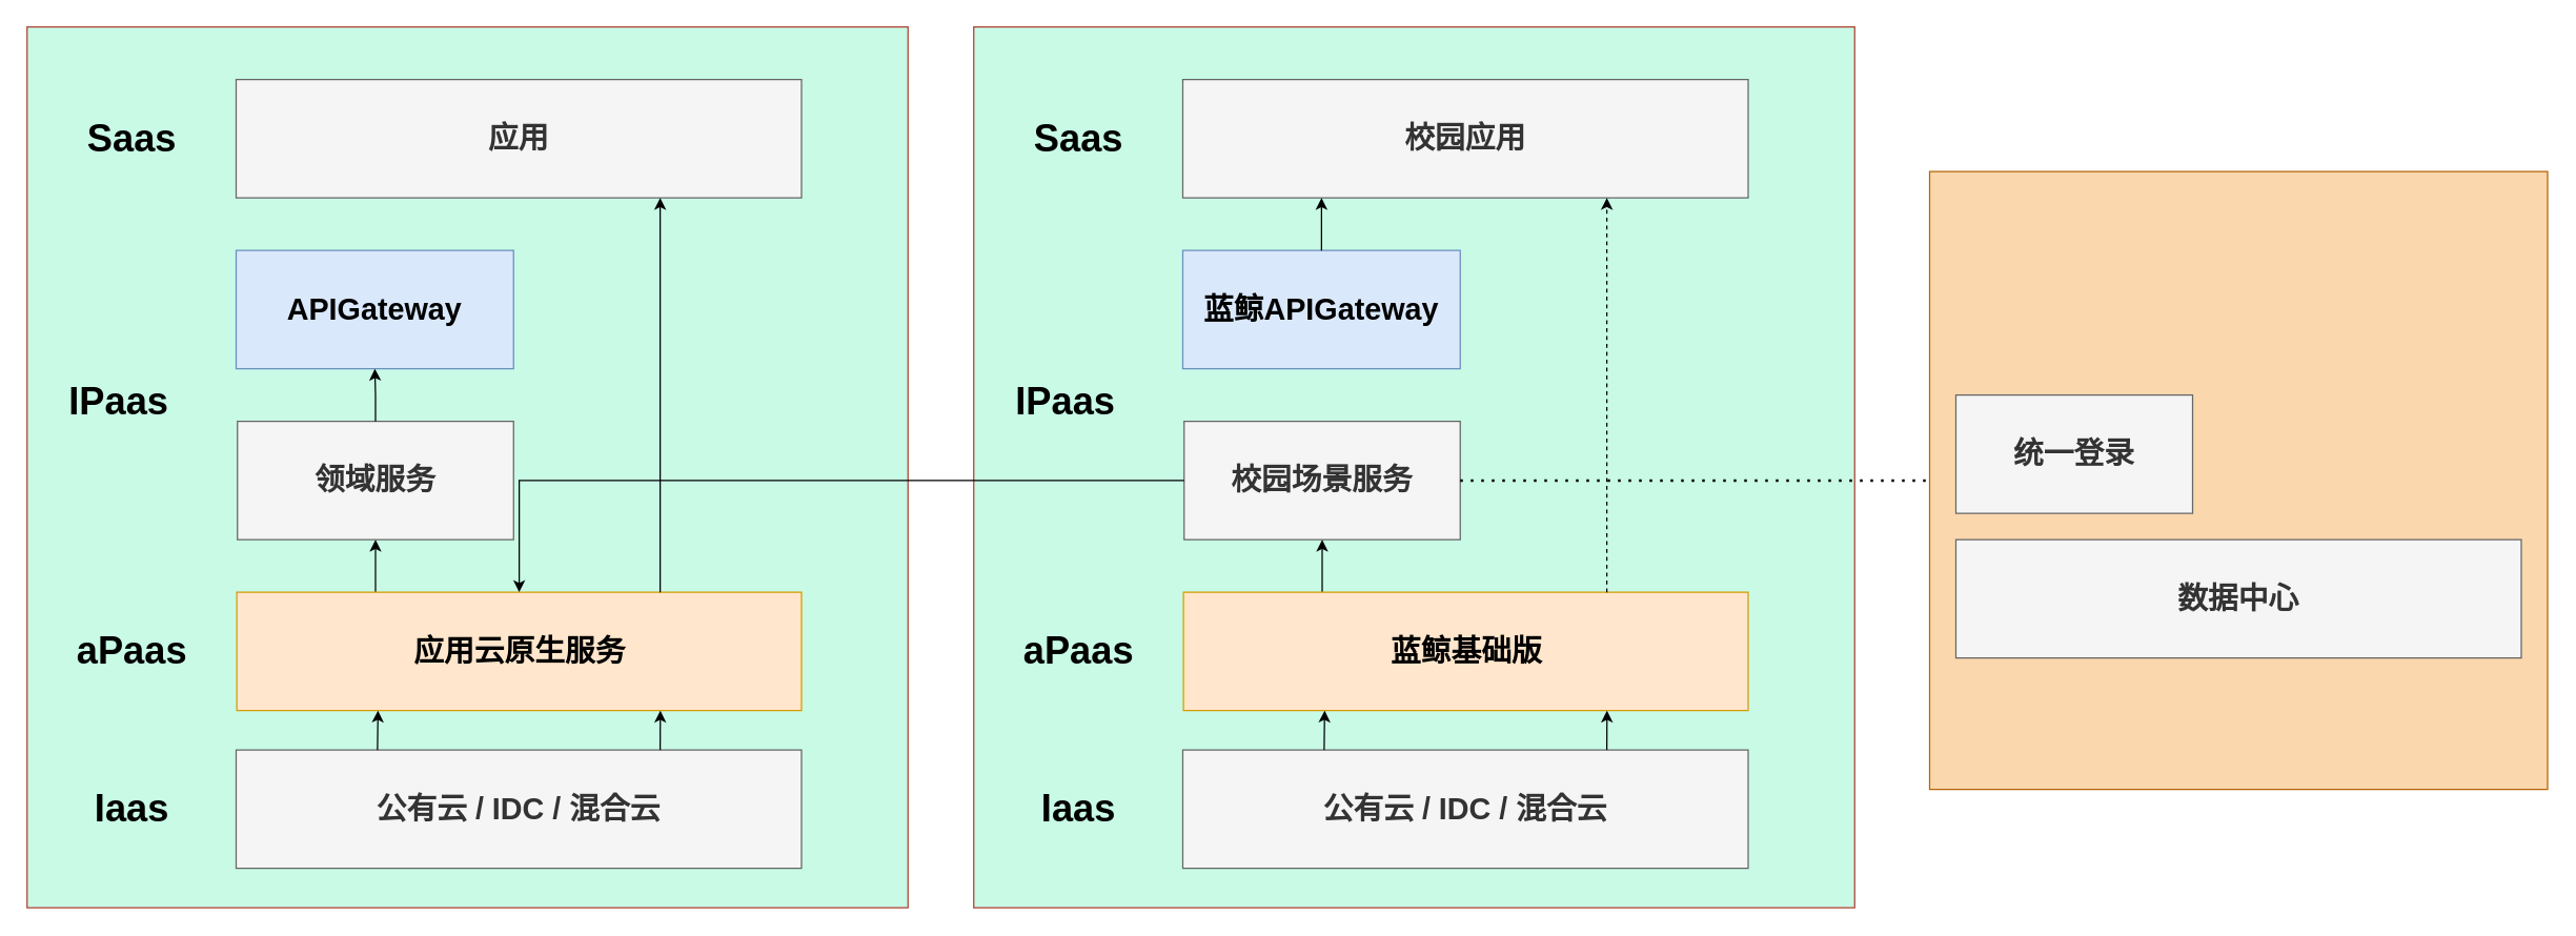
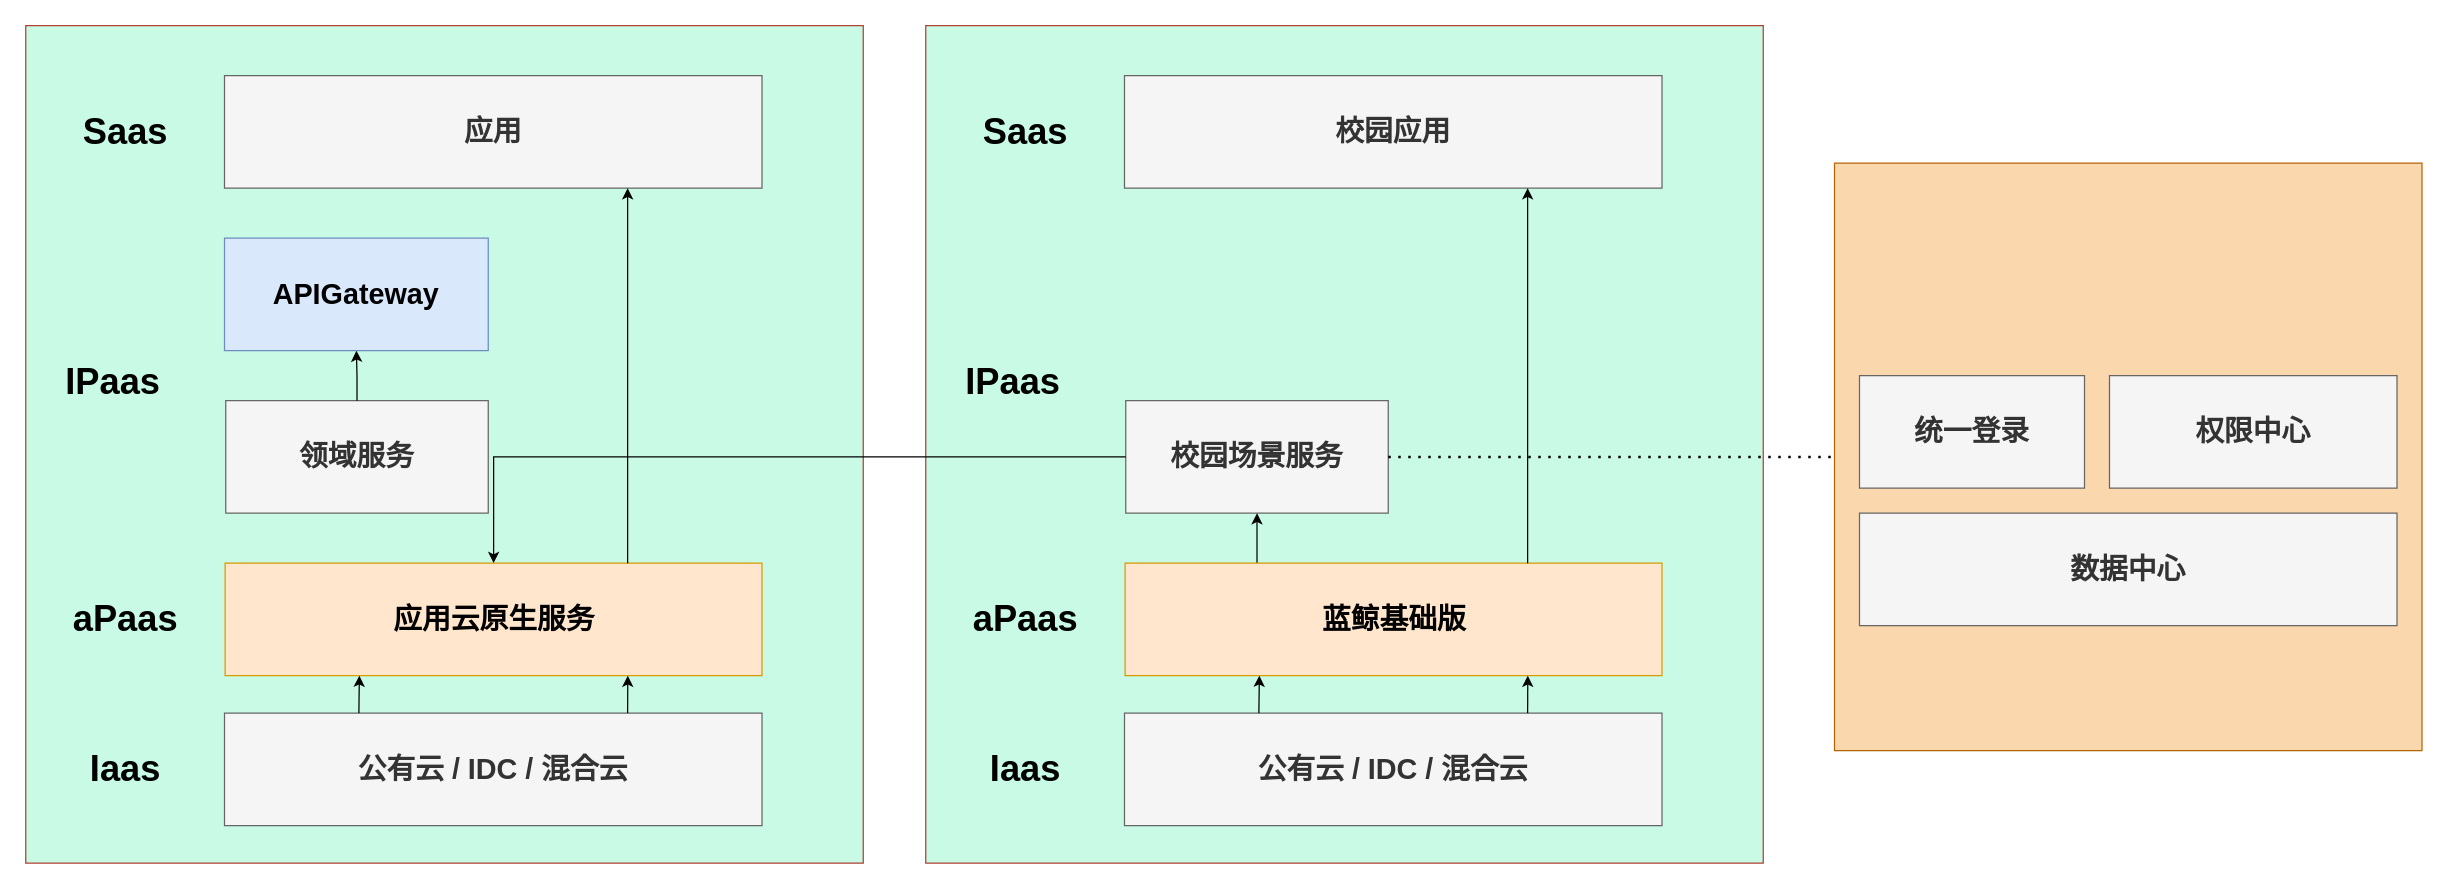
  <mxCell id="0" />
  <mxCell id="1" parent="0" />
  <mxCell id="2" value="" style="group" vertex="1" connectable="0" parent="1"><mxGeometry x="20" y="20" width="670" height="670" as="geometry" /></mxCell>
  <mxCell id="3" value="" style="whiteSpace=wrap;html=1;aspect=fixed;fontSize=29;fillColor=#C8FAE6;strokeColor=#ae4132;" vertex="1" parent="2"><mxGeometry width="670" height="670" as="geometry" /></mxCell>
  <mxCell id="4" value="&lt;b&gt;&lt;font style=&quot;font-size: 23px&quot;&gt;公有云 / IDC / 混合云&lt;/font&gt;&lt;/b&gt;" style="rounded=0;whiteSpace=wrap;html=1;fillColor=#f5f5f5;fontColor=#333333;strokeColor=#666666;" vertex="1" parent="2"><mxGeometry x="159" y="550" width="430" height="90" as="geometry" /></mxCell>
  <mxCell id="5" value="&lt;b&gt;&lt;font style=&quot;font-size: 29px&quot;&gt;Iaas&lt;/font&gt;&lt;/b&gt;" style="text;html=1;strokeColor=none;fillColor=none;align=center;verticalAlign=middle;whiteSpace=wrap;rounded=0;" vertex="1" parent="2"><mxGeometry x="50" y="580" width="60" height="30" as="geometry" /></mxCell>
  <mxCell id="6" value="&lt;b&gt;&lt;font style=&quot;font-size: 23px&quot;&gt;领域服务&lt;/font&gt;&lt;/b&gt;" style="rounded=0;whiteSpace=wrap;html=1;fillColor=#f5f5f5;fontColor=#333333;strokeColor=#666666;" vertex="1" parent="2"><mxGeometry x="160" y="300" width="210" height="90" as="geometry" /></mxCell>
  <mxCell id="7" value="&lt;b&gt;&lt;font style=&quot;font-size: 29px&quot;&gt;IPaas&lt;/font&gt;&lt;/b&gt;" style="text;html=1;strokeColor=none;fillColor=none;align=center;verticalAlign=middle;whiteSpace=wrap;rounded=0;" vertex="1" parent="2"><mxGeometry x="40" y="270" width="60" height="30" as="geometry" /></mxCell>
- <mxCell id="8" style="edgeStyle=orthogonalEdgeStyle;rounded=0;orthogonalLoop=1;jettySize=auto;html=1;fontSize=29;" edge="1" parent="2" source="9" target="6"><mxGeometry relative="1" as="geometry"><Array as="points"><mxPoint x="265" y="420" /><mxPoint x="265" y="420" /></Array></mxGeometry></mxCell>
  <mxCell id="9" value="&lt;span style=&quot;font-size: 23px&quot;&gt;&lt;b&gt;应用云原生服务&lt;/b&gt;&lt;/span&gt;" style="rounded=0;whiteSpace=wrap;html=1;fillColor=#ffe6cc;strokeColor=#d79b00;" vertex="1" parent="2"><mxGeometry x="159.5" y="430" width="429.5" height="90" as="geometry" /></mxCell>
  <mxCell id="10" style="edgeStyle=orthogonalEdgeStyle;rounded=0;orthogonalLoop=1;jettySize=auto;html=1;exitX=0.25;exitY=0;exitDx=0;exitDy=0;fontSize=29;entryX=0.25;entryY=1;entryDx=0;entryDy=0;" edge="1" parent="2" source="4" target="9"><mxGeometry relative="1" as="geometry" /></mxCell>
  <mxCell id="11" style="edgeStyle=orthogonalEdgeStyle;rounded=0;orthogonalLoop=1;jettySize=auto;html=1;exitX=0.75;exitY=0;exitDx=0;exitDy=0;entryX=0.75;entryY=1;entryDx=0;entryDy=0;fontSize=29;" edge="1" parent="2" source="4" target="9"><mxGeometry relative="1" as="geometry" /></mxCell>
  <mxCell id="12" value="&lt;span style=&quot;font-size: 23px&quot;&gt;&lt;b&gt;APIGateway&lt;/b&gt;&lt;/span&gt;" style="rounded=0;whiteSpace=wrap;html=1;fillColor=#dae8fc;strokeColor=#6c8ebf;" vertex="1" parent="2"><mxGeometry x="159" y="170" width="211" height="90" as="geometry" /></mxCell>
  <mxCell id="13" style="edgeStyle=orthogonalEdgeStyle;rounded=0;orthogonalLoop=1;jettySize=auto;html=1;fontSize=29;" edge="1" parent="2" source="6" target="12"><mxGeometry relative="1" as="geometry" /></mxCell>
  <mxCell id="14" value="&lt;b&gt;&lt;font style=&quot;font-size: 29px&quot;&gt;aPaas&lt;/font&gt;&lt;/b&gt;" style="text;html=1;strokeColor=none;fillColor=none;align=center;verticalAlign=middle;whiteSpace=wrap;rounded=0;" vertex="1" parent="2"><mxGeometry x="50" y="460" width="60" height="30" as="geometry" /></mxCell>
  <mxCell id="15" value="&lt;span style=&quot;font-size: 23px&quot;&gt;&lt;b&gt;应用&lt;/b&gt;&lt;/span&gt;" style="rounded=0;whiteSpace=wrap;html=1;fillColor=#f5f5f5;fontColor=#333333;strokeColor=#666666;" vertex="1" parent="2"><mxGeometry x="159" y="40" width="430" height="90" as="geometry" /></mxCell>
  <mxCell id="16" style="edgeStyle=orthogonalEdgeStyle;rounded=0;orthogonalLoop=1;jettySize=auto;html=1;entryX=0.75;entryY=1;entryDx=0;entryDy=0;fontSize=29;" edge="1" parent="2" source="9" target="15"><mxGeometry relative="1" as="geometry"><Array as="points"><mxPoint x="482" y="285" /></Array></mxGeometry></mxCell>
  <mxCell id="17" value="&lt;b&gt;&lt;font style=&quot;font-size: 29px&quot;&gt;Saas&lt;/font&gt;&lt;/b&gt;" style="text;html=1;strokeColor=none;fillColor=none;align=center;verticalAlign=middle;whiteSpace=wrap;rounded=0;" vertex="1" parent="2"><mxGeometry x="50" y="70" width="60" height="30" as="geometry" /></mxCell>
  <mxCell id="18" value="" style="group" vertex="1" connectable="0" parent="1"><mxGeometry x="740" y="20" width="670" height="670" as="geometry" /></mxCell>
  <mxCell id="19" value="" style="whiteSpace=wrap;html=1;aspect=fixed;fontSize=29;fillColor=#C8FAE6;strokeColor=#ae4132;" vertex="1" parent="18"><mxGeometry width="670" height="670" as="geometry" /></mxCell>
  <mxCell id="20" value="&lt;b&gt;&lt;font style=&quot;font-size: 23px&quot;&gt;公有云 / IDC / 混合云&lt;/font&gt;&lt;/b&gt;" style="rounded=0;whiteSpace=wrap;html=1;fillColor=#f5f5f5;fontColor=#333333;strokeColor=#666666;" vertex="1" parent="18"><mxGeometry x="159" y="550" width="430" height="90" as="geometry" /></mxCell>
  <mxCell id="21" value="&lt;b&gt;&lt;font style=&quot;font-size: 29px&quot;&gt;Iaas&lt;/font&gt;&lt;/b&gt;" style="text;html=1;strokeColor=none;fillColor=none;align=center;verticalAlign=middle;whiteSpace=wrap;rounded=0;" vertex="1" parent="18"><mxGeometry x="50" y="580" width="60" height="30" as="geometry" /></mxCell>
  <mxCell id="22" value="&lt;b&gt;&lt;font style=&quot;font-size: 23px&quot;&gt;校园场景服务&lt;/font&gt;&lt;/b&gt;" style="rounded=0;whiteSpace=wrap;html=1;fillColor=#f5f5f5;fontColor=#333333;strokeColor=#666666;" vertex="1" parent="18"><mxGeometry x="160" y="300" width="210" height="90" as="geometry" /></mxCell>
  <mxCell id="23" value="&lt;b&gt;&lt;font style=&quot;font-size: 29px&quot;&gt;IPaas&lt;/font&gt;&lt;/b&gt;" style="text;html=1;strokeColor=none;fillColor=none;align=center;verticalAlign=middle;whiteSpace=wrap;rounded=0;" vertex="1" parent="18"><mxGeometry x="40" y="270" width="60" height="30" as="geometry" /></mxCell>
  <mxCell id="24" style="edgeStyle=orthogonalEdgeStyle;rounded=0;orthogonalLoop=1;jettySize=auto;html=1;fontSize=29;" edge="1" parent="18" source="25" target="22"><mxGeometry relative="1" as="geometry"><Array as="points"><mxPoint x="265" y="420" /><mxPoint x="265" y="420" /></Array></mxGeometry></mxCell>
  <mxCell id="25" value="&lt;span style=&quot;font-size: 23px&quot;&gt;&lt;b&gt;蓝鲸基础版&lt;/b&gt;&lt;/span&gt;" style="rounded=0;whiteSpace=wrap;html=1;fillColor=#ffe6cc;strokeColor=#d79b00;" vertex="1" parent="18"><mxGeometry x="159.5" y="430" width="429.5" height="90" as="geometry" /></mxCell>
  <mxCell id="26" style="edgeStyle=orthogonalEdgeStyle;rounded=0;orthogonalLoop=1;jettySize=auto;html=1;exitX=0.25;exitY=0;exitDx=0;exitDy=0;fontSize=29;entryX=0.25;entryY=1;entryDx=0;entryDy=0;" edge="1" parent="18" source="20" target="25"><mxGeometry relative="1" as="geometry" /></mxCell>
  <mxCell id="27" style="edgeStyle=orthogonalEdgeStyle;rounded=0;orthogonalLoop=1;jettySize=auto;html=1;exitX=0.75;exitY=0;exitDx=0;exitDy=0;entryX=0.75;entryY=1;entryDx=0;entryDy=0;fontSize=29;" edge="1" parent="18" source="20" target="25"><mxGeometry relative="1" as="geometry" /></mxCell>
- <mxCell id="28" value="&lt;span style=&quot;font-size: 23px&quot;&gt;&lt;b&gt;蓝鲸APIGateway&lt;/b&gt;&lt;/span&gt;" style="rounded=0;whiteSpace=wrap;html=1;fillColor=#dae8fc;strokeColor=#6c8ebf;" vertex="1" parent="18"><mxGeometry x="159" y="170" width="211" height="90" as="geometry" /></mxCell>
  <mxCell id="29" style="edgeStyle=orthogonalEdgeStyle;rounded=0;orthogonalLoop=1;jettySize=auto;html=1;fontSize=29;" edge="1" parent="18" source="22" target="9"><mxGeometry relative="1" as="geometry" /></mxCell>
  <mxCell id="30" value="&lt;b&gt;&lt;font style=&quot;font-size: 29px&quot;&gt;aPaas&lt;/font&gt;&lt;/b&gt;" style="text;html=1;strokeColor=none;fillColor=none;align=center;verticalAlign=middle;whiteSpace=wrap;rounded=0;" vertex="1" parent="18"><mxGeometry x="50" y="460" width="60" height="30" as="geometry" /></mxCell>
  <mxCell id="31" value="&lt;b style=&quot;font-size: 23px&quot;&gt;校园应用&lt;/b&gt;" style="rounded=0;whiteSpace=wrap;html=1;fillColor=#f5f5f5;fontColor=#333333;strokeColor=#666666;" vertex="1" parent="18"><mxGeometry x="159" y="40" width="430" height="90" as="geometry" /></mxCell>
- <mxCell id="32" style="edgeStyle=orthogonalEdgeStyle;rounded=0;orthogonalLoop=1;jettySize=auto;html=1;entryX=0.75;entryY=1;entryDx=0;entryDy=0;fontSize=29;dashed=1;" edge="1" parent="18" source="25" target="31"><mxGeometry relative="1" as="geometry"><Array as="points"><mxPoint x="482" y="285" /></Array></mxGeometry></mxCell>
- <mxCell id="33" style="edgeStyle=orthogonalEdgeStyle;rounded=0;orthogonalLoop=1;jettySize=auto;html=1;fontSize=29;" edge="1" parent="18" source="28" target="31"><mxGeometry relative="1" as="geometry"><mxPoint x="265" y="140" as="targetPoint" /><Array as="points"><mxPoint x="265" y="140" /><mxPoint x="265" y="140" /></Array></mxGeometry></mxCell>
+ <mxCell id="32" style="edgeStyle=orthogonalEdgeStyle;rounded=0;orthogonalLoop=1;jettySize=auto;html=1;entryX=0.75;entryY=1;entryDx=0;entryDy=0;fontSize=29;" edge="1" parent="18" source="25" target="31"><mxGeometry relative="1" as="geometry"><Array as="points"><mxPoint x="482" y="285" /></Array></mxGeometry></mxCell>
  <mxCell id="34" value="&lt;b&gt;&lt;font style=&quot;font-size: 29px&quot;&gt;Saas&lt;/font&gt;&lt;/b&gt;" style="text;html=1;strokeColor=none;fillColor=none;align=center;verticalAlign=middle;whiteSpace=wrap;rounded=0;" vertex="1" parent="18"><mxGeometry x="50" y="70" width="60" height="30" as="geometry" /></mxCell>
  <mxCell id="35" value="" style="endArrow=none;dashed=1;html=1;dashPattern=1 3;strokeWidth=2;rounded=0;fontSize=29;exitX=1;exitY=0.5;exitDx=0;exitDy=0;entryX=0;entryY=0.5;entryDx=0;entryDy=0;" edge="1" parent="1" source="22" target="37"><mxGeometry width="50" height="50" relative="1" as="geometry"><mxPoint x="1500" y="20" as="sourcePoint" /><mxPoint x="1550" y="-30" as="targetPoint" /></mxGeometry></mxCell>
  <mxCell id="36" value="" style="group" vertex="1" connectable="0" parent="1"><mxGeometry x="1467" y="130" width="470" height="470" as="geometry" /></mxCell>
  <mxCell id="37" value="" style="whiteSpace=wrap;html=1;aspect=fixed;fontSize=29;fillColor=#fad7ac;strokeColor=#b46504;" vertex="1" parent="36"><mxGeometry width="470" height="470" as="geometry" /></mxCell>
  <mxCell id="38" value="&lt;b style=&quot;font-size: 23px&quot;&gt;数据中心&lt;/b&gt;" style="rounded=0;whiteSpace=wrap;html=1;fillColor=#f5f5f5;fontColor=#333333;strokeColor=#666666;" vertex="1" parent="36"><mxGeometry x="20" y="280" width="430" height="90" as="geometry" /></mxCell>
  <mxCell id="39" value="&lt;span style=&quot;font-size: 23px&quot;&gt;&lt;b&gt;统一登录&lt;/b&gt;&lt;/span&gt;" style="rounded=0;whiteSpace=wrap;html=1;fillColor=#f5f5f5;fontColor=#333333;strokeColor=#666666;" vertex="1" parent="36"><mxGeometry x="20" y="170" width="180" height="90" as="geometry" /></mxCell>
+ <mxCell id="40" value="&lt;span style=&quot;font-size: 23px&quot;&gt;&lt;b&gt;权限中心&lt;/b&gt;&lt;/span&gt;" style="rounded=0;whiteSpace=wrap;html=1;fillColor=#f5f5f5;fontColor=#333333;strokeColor=#666666;" vertex="1" parent="36"><mxGeometry x="220" y="170" width="230" height="90" as="geometry" /></mxCell>
